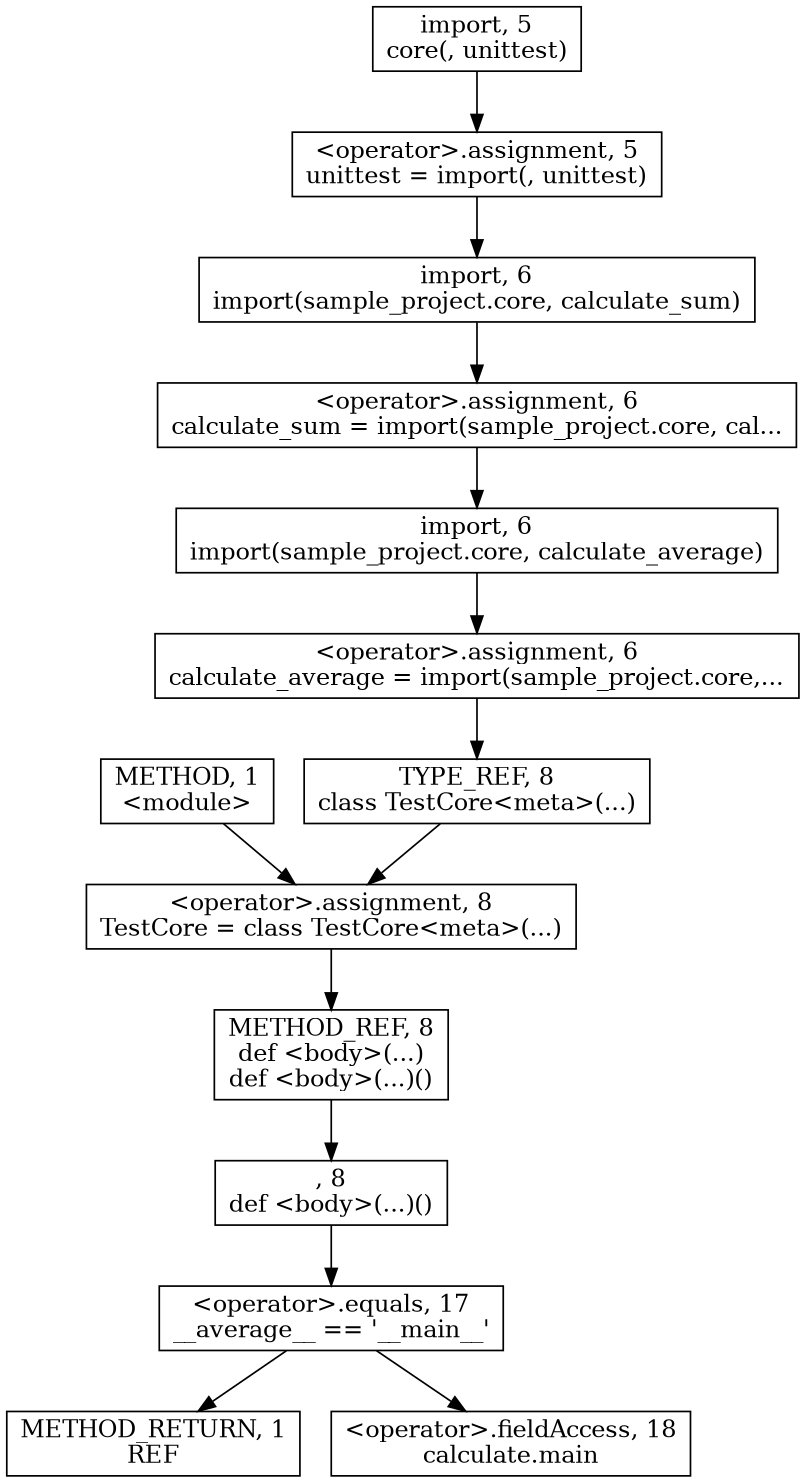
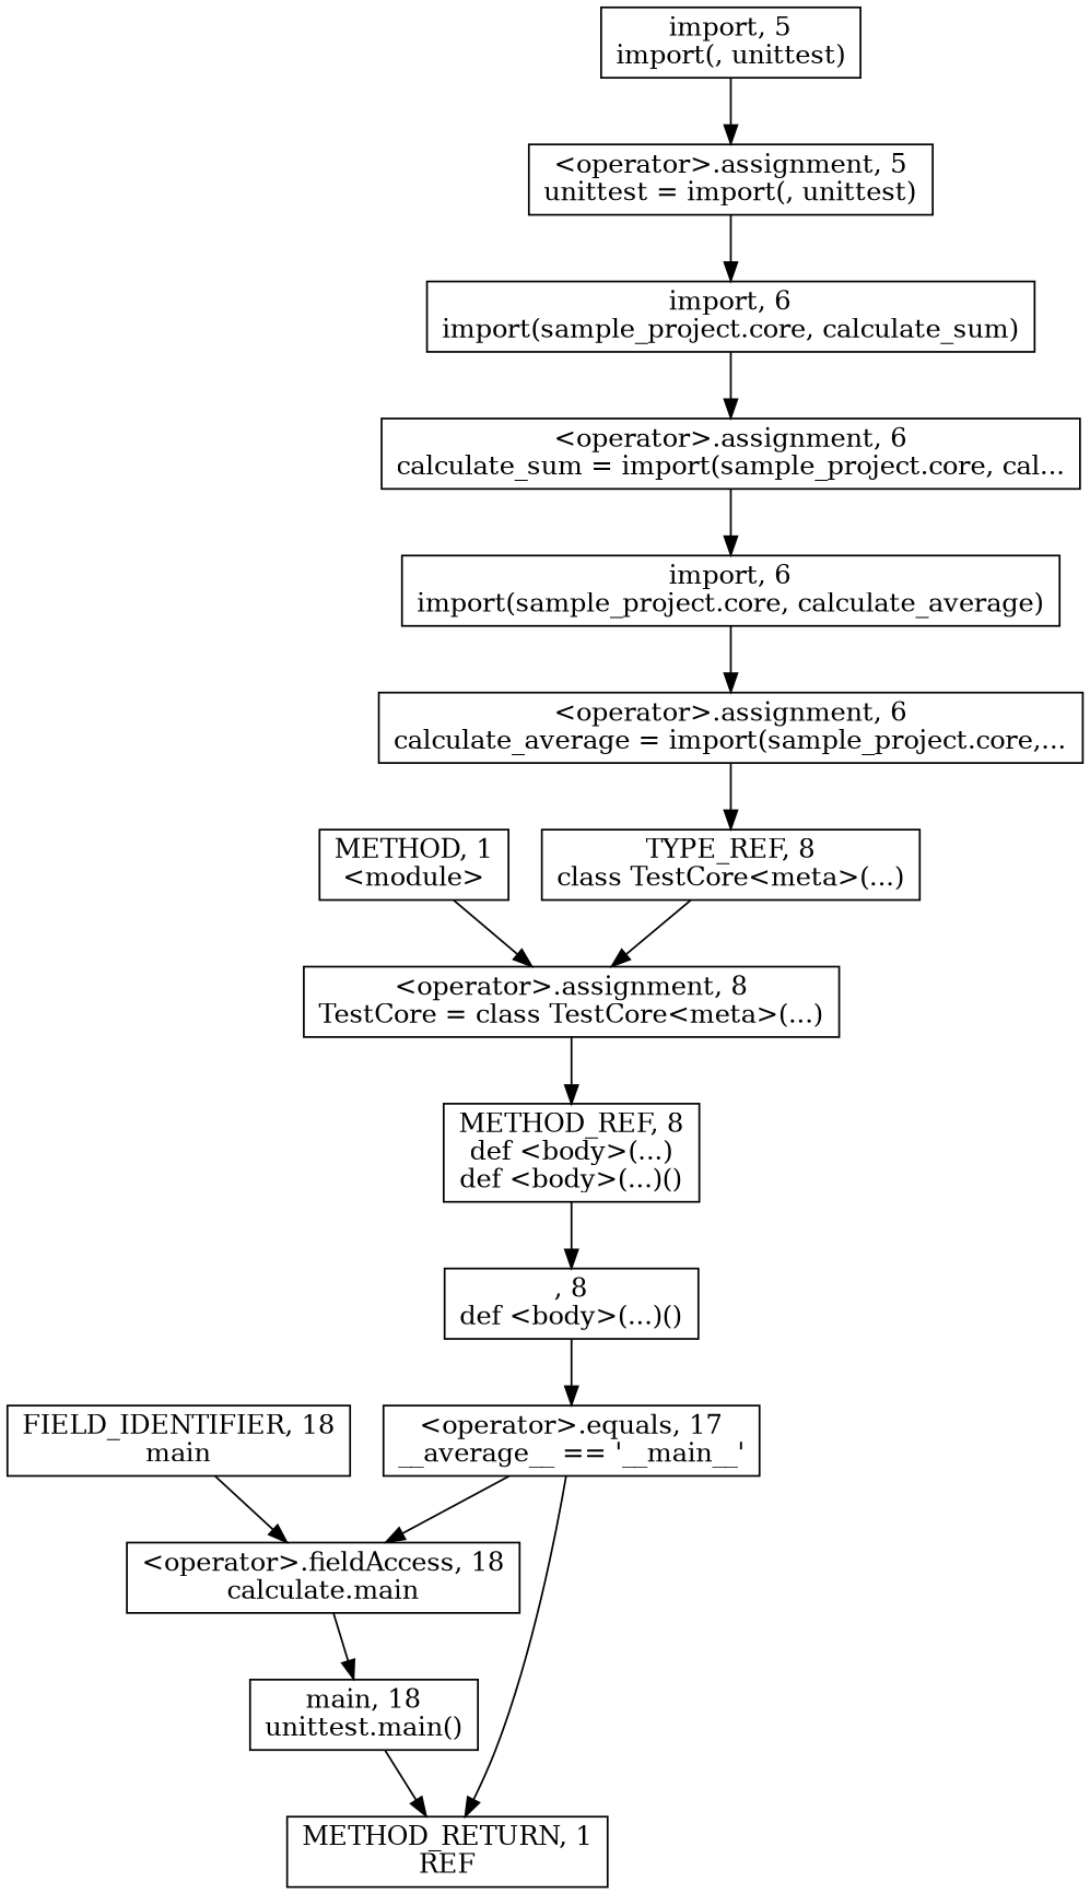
  digraph {
    node [shape=rect]
    n1 [label=<&lt;operator&gt;.assignment, 5<BR/>unittest = import(, unittest)>]
    n2 [label=<import, 6<BR/>import(sample_project.core, calculate_sum)>]
    n3 [label=<&lt;operator&gt;.assignment, 6<BR/>calculate_sum = import(sample_project.core, cal...>]
-   n4 [label=<import, 5<BR/>core(, unittest)>]
+   n4 [label=<import, 5<BR/>import(, unittest)>]
    n5 [label=<import, 6<BR/>import(sample_project.core, calculate_average)>]
    n6 [label=<&lt;operator&gt;.assignment, 6<BR/>calculate_average = import(sample_project.core,...>]
    n7 [label=<TYPE_REF, 8<BR/>class TestCore&lt;meta&gt;(...)>]
    n8 [label=<&lt;operator&gt;.assignment, 8<BR/>TestCore = class TestCore&lt;meta&gt;(...)>]
    n9 [label=<METHOD_REF, 8<BR/>def &lt;body&gt;(...)<BR/>def &lt;body&gt;(...)()>]
    n10 [label=<, 8<BR/>def &lt;body&gt;(...)()>]
    n11 [label=<&lt;operator&gt;.equals, 17<BR/>__average__ == '__main__'>]
    n12 [label=<METHOD_RETURN, 1<BR/>REF>]
    n13 [label=<&lt;operator&gt;.fieldAccess, 18<BR/>calculate.main>]
+   n14 [label=<FIELD_IDENTIFIER, 18<BR/>main>]
+   n15 [label=<main, 18<BR/>unittest.main()>]
    n16 [label=<METHOD, 1<BR/>&lt;module&gt;>]
    n1 -> n2
    n2 -> n3
    n3 -> n5
    n4 -> n1
    n5 -> n6
    n6 -> n7
    n7 -> n8
    n8 -> n9
    n9 -> n10
    n10 -> n11
    n11 -> n12
    n11 -> n13
+   n13 -> n15
+   n14 -> n13
+   n15 -> n12
    n16 -> n8
  }
